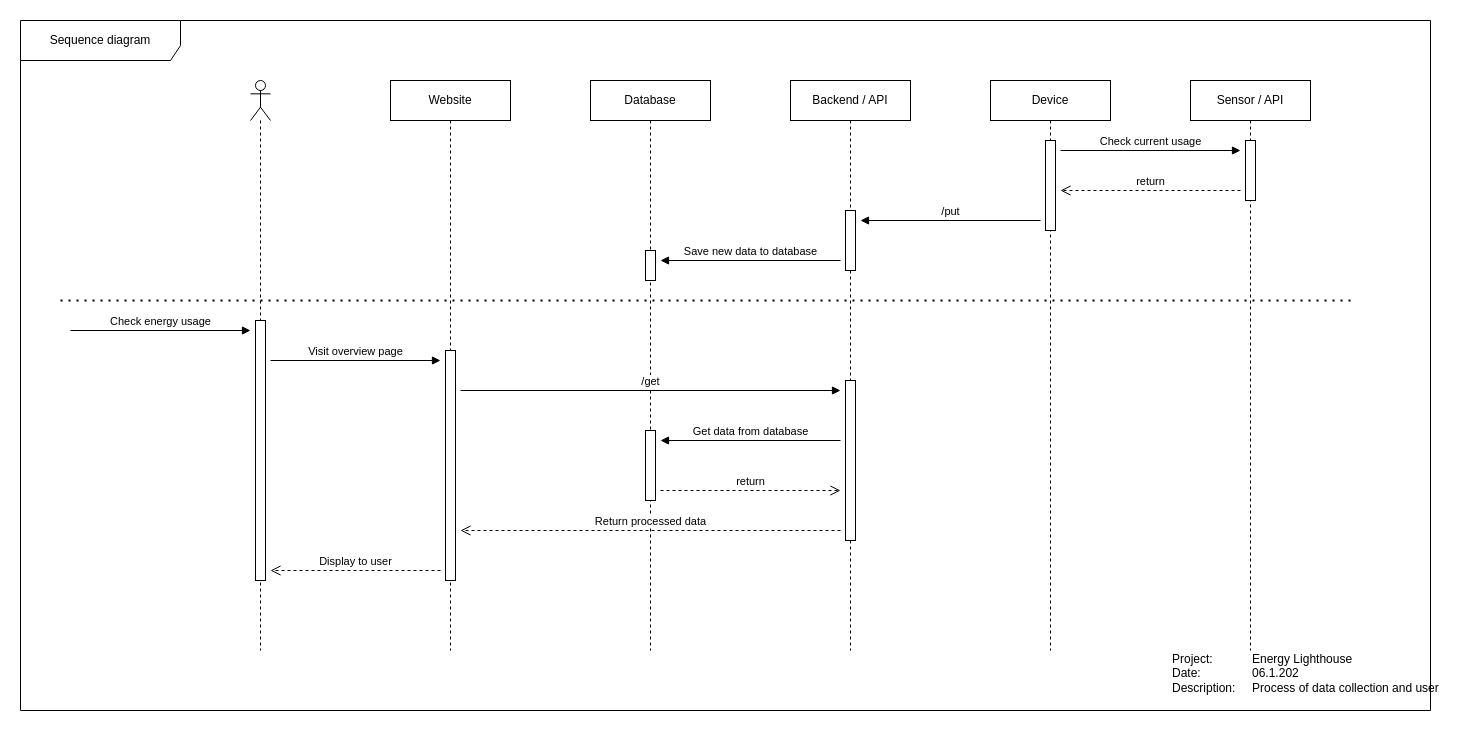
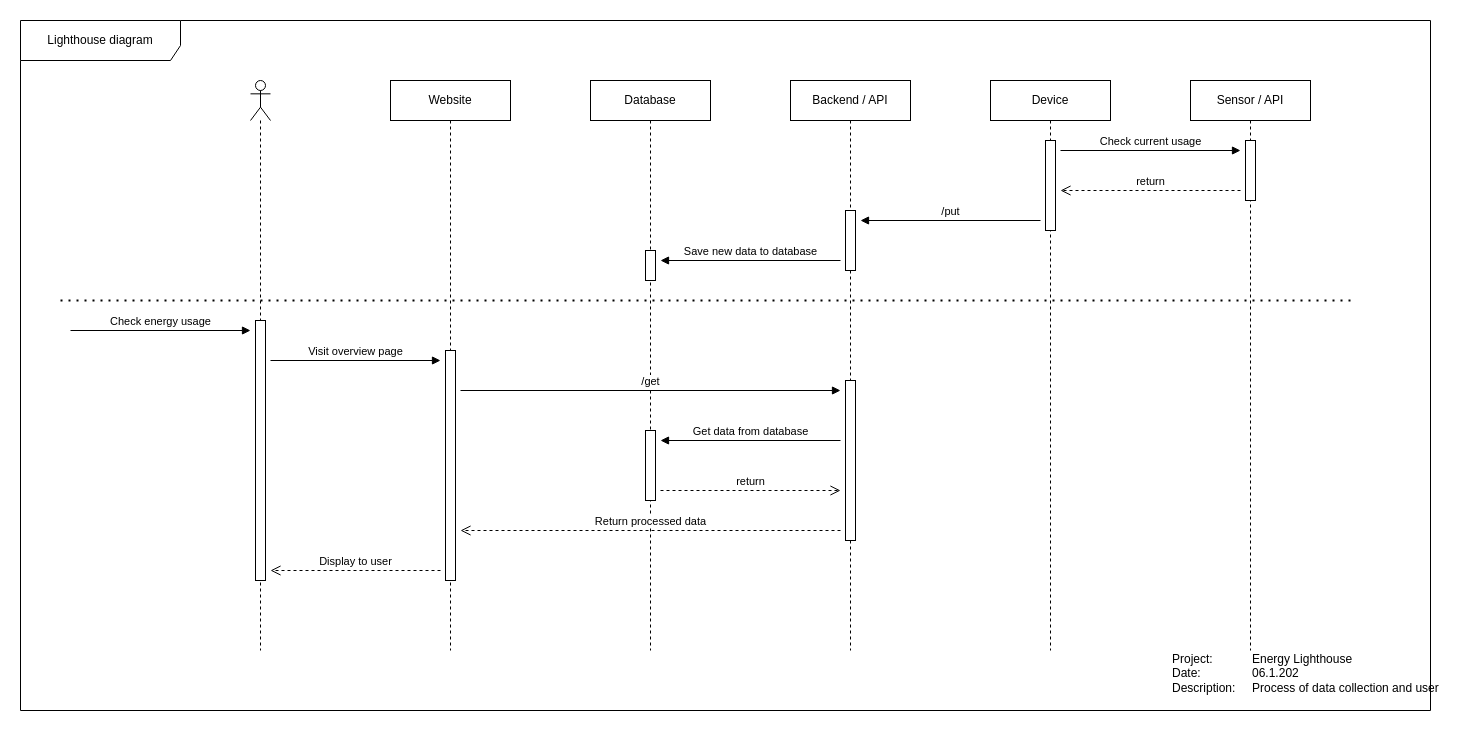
  <mxCell id="0" />
  <mxCell id="1" parent="0" />
  <mxCell id="2" value="Database" style="shape=umlLifeline;perimeter=lifelinePerimeter;whiteSpace=wrap;html=1;container=1;collapsible=0;recursiveResize=0;outlineConnect=0;" vertex="1" parent="1"><mxGeometry x="590" y="80" width="120" height="570" as="geometry" /></mxCell>
  <mxCell id="3" value="" style="html=1;points=[];perimeter=orthogonalPerimeter;" vertex="1" parent="2"><mxGeometry x="55" y="170" width="10" height="30" as="geometry" /></mxCell>
  <mxCell id="4" value="/get" style="html=1;verticalAlign=bottom;endArrow=block;rounded=0;" edge="1" parent="2"><mxGeometry width="80" relative="1" as="geometry"><mxPoint x="-130" y="310" as="sourcePoint" /><mxPoint x="250" y="310" as="targetPoint" /></mxGeometry></mxCell>
  <mxCell id="5" value="&lt;div&gt;Website&lt;/div&gt;" style="shape=umlLifeline;perimeter=lifelinePerimeter;whiteSpace=wrap;html=1;container=1;collapsible=0;recursiveResize=0;outlineConnect=0;" vertex="1" parent="1"><mxGeometry x="390" y="80" width="120" height="570" as="geometry" /></mxCell>
  <mxCell id="6" value="" style="html=1;points=[];perimeter=orthogonalPerimeter;" vertex="1" parent="5"><mxGeometry x="55" y="270" width="10" height="230" as="geometry" /></mxCell>
  <mxCell id="7" value="Device" style="shape=umlLifeline;perimeter=lifelinePerimeter;whiteSpace=wrap;html=1;container=1;collapsible=0;recursiveResize=0;outlineConnect=0;" vertex="1" parent="1"><mxGeometry x="990" y="80" width="120" height="570" as="geometry" /></mxCell>
  <mxCell id="8" value="Check current usage" style="html=1;verticalAlign=bottom;endArrow=block;rounded=0;" edge="1" parent="7"><mxGeometry width="80" relative="1" as="geometry"><mxPoint x="70" y="70" as="sourcePoint" /><mxPoint x="250" y="70" as="targetPoint" /></mxGeometry></mxCell>
  <mxCell id="9" value="" style="html=1;points=[];perimeter=orthogonalPerimeter;" vertex="1" parent="7"><mxGeometry x="55" y="60" width="10" height="90" as="geometry" /></mxCell>
  <mxCell id="10" value="&lt;div&gt;/put&lt;/div&gt;" style="html=1;verticalAlign=bottom;endArrow=block;rounded=0;" edge="1" parent="7"><mxGeometry width="80" relative="1" as="geometry"><mxPoint x="50" y="140" as="sourcePoint" /><mxPoint x="-130" y="140" as="targetPoint" /></mxGeometry></mxCell>
  <mxCell id="11" value="Backend / API" style="shape=umlLifeline;perimeter=lifelinePerimeter;whiteSpace=wrap;html=1;container=1;collapsible=0;recursiveResize=0;outlineConnect=0;" vertex="1" parent="1"><mxGeometry x="790" y="80" width="120" height="570" as="geometry" /></mxCell>
  <mxCell id="12" value="" style="html=1;points=[];perimeter=orthogonalPerimeter;" vertex="1" parent="11"><mxGeometry x="55" y="130" width="10" height="60" as="geometry" /></mxCell>
  <mxCell id="13" value="Save new data to database" style="html=1;verticalAlign=bottom;endArrow=block;rounded=0;" edge="1" parent="11"><mxGeometry width="80" relative="1" as="geometry"><mxPoint x="50" y="180" as="sourcePoint" /><mxPoint x="-130" y="180" as="targetPoint" /></mxGeometry></mxCell>
  <mxCell id="14" value="" style="html=1;points=[];perimeter=orthogonalPerimeter;" vertex="1" parent="11"><mxGeometry x="55" y="300" width="10" height="160" as="geometry" /></mxCell>
  <mxCell id="15" value="" style="html=1;points=[];perimeter=orthogonalPerimeter;" vertex="1" parent="11"><mxGeometry x="-145" y="350" width="10" height="70" as="geometry" /></mxCell>
  <mxCell id="16" value="return" style="html=1;verticalAlign=bottom;endArrow=open;dashed=1;endSize=8;rounded=0;" edge="1" parent="11"><mxGeometry relative="1" as="geometry"><mxPoint x="-130" y="410" as="sourcePoint" /><mxPoint x="50" y="410" as="targetPoint" /></mxGeometry></mxCell>
  <mxCell id="17" value="Get data from database" style="html=1;verticalAlign=bottom;endArrow=block;rounded=0;" edge="1" parent="11"><mxGeometry width="80" relative="1" as="geometry"><mxPoint x="50" y="360" as="sourcePoint" /><mxPoint x="-130" y="360" as="targetPoint" /></mxGeometry></mxCell>
  <mxCell id="18" value="Sensor / API" style="shape=umlLifeline;perimeter=lifelinePerimeter;whiteSpace=wrap;html=1;container=1;collapsible=0;recursiveResize=0;outlineConnect=0;" vertex="1" parent="1"><mxGeometry x="1190" y="80" width="120" height="570" as="geometry" /></mxCell>
  <mxCell id="19" value="" style="html=1;points=[];perimeter=orthogonalPerimeter;" vertex="1" parent="18"><mxGeometry x="55" y="60" width="10" height="60" as="geometry" /></mxCell>
  <mxCell id="20" value="" style="endArrow=none;dashed=1;html=1;dashPattern=1 3;strokeWidth=2;rounded=0;" edge="1" parent="18"><mxGeometry width="50" height="50" relative="1" as="geometry"><mxPoint x="-1130" y="220" as="sourcePoint" /><mxPoint x="160" y="220" as="targetPoint" /></mxGeometry></mxCell>
  <mxCell id="21" value="return" style="html=1;verticalAlign=bottom;endArrow=open;dashed=1;endSize=8;rounded=0;" edge="1" parent="1"><mxGeometry relative="1" as="geometry"><mxPoint x="1240" y="190" as="sourcePoint" /><mxPoint x="1060" y="190" as="targetPoint" /></mxGeometry></mxCell>
  <mxCell id="22" value="Visit overview page" style="html=1;verticalAlign=bottom;endArrow=block;rounded=0;" edge="1" parent="1"><mxGeometry width="80" relative="1" as="geometry"><mxPoint x="270" y="360" as="sourcePoint" /><mxPoint x="440" y="360" as="targetPoint" /></mxGeometry></mxCell>
  <mxCell id="23" value="Return processed data" style="html=1;verticalAlign=bottom;endArrow=open;dashed=1;endSize=8;rounded=0;" edge="1" parent="1"><mxGeometry relative="1" as="geometry"><mxPoint x="840" y="530" as="sourcePoint" /><mxPoint x="460" y="530" as="targetPoint" /></mxGeometry></mxCell>
  <mxCell id="24" value="Display to user" style="html=1;verticalAlign=bottom;endArrow=open;dashed=1;endSize=8;rounded=0;" edge="1" parent="1"><mxGeometry relative="1" as="geometry"><mxPoint x="440" y="570" as="sourcePoint" /><mxPoint x="270" y="570" as="targetPoint" /></mxGeometry></mxCell>
  <mxCell id="25" value="" style="group" vertex="1" connectable="0" parent="1"><mxGeometry x="70" y="80" width="200" height="570" as="geometry" /></mxCell>
  <mxCell id="26" value="" style="shape=umlLifeline;participant=umlActor;perimeter=lifelinePerimeter;whiteSpace=wrap;html=1;container=1;collapsible=0;recursiveResize=0;verticalAlign=top;spacingTop=36;outlineConnect=0;" vertex="1" parent="25"><mxGeometry x="180" width="20" height="570" as="geometry" /></mxCell>
  <mxCell id="27" value="" style="html=1;points=[];perimeter=orthogonalPerimeter;" vertex="1" parent="25"><mxGeometry x="185" y="240" width="10" height="260" as="geometry" /></mxCell>
  <mxCell id="28" value="Check energy usage" style="html=1;verticalAlign=bottom;endArrow=block;rounded=0;" edge="1" parent="25"><mxGeometry width="80" relative="1" as="geometry"><mxPoint y="250" as="sourcePoint" /><mxPoint x="180" y="250" as="targetPoint" /></mxGeometry></mxCell>
- <mxCell id="29" value="Sequence diagram" style="shape=umlFrame;whiteSpace=wrap;html=1;width=160;height=40;" vertex="1" parent="1"><mxGeometry x="20" y="20" width="1410" height="690" as="geometry" /></mxCell>
+ <mxCell id="29" value="Lighthouse diagram" style="shape=umlFrame;whiteSpace=wrap;html=1;width=160;height=40;" vertex="1" parent="1"><mxGeometry x="20" y="20" width="1410" height="690" as="geometry" /></mxCell>
  <mxCell id="30" value="&lt;div align=&quot;left&quot;&gt;Project:&lt;span style=&quot;white-space: pre;&quot;&gt;&#09;&lt;/span&gt;&lt;span style=&quot;white-space: pre;&quot;&gt;&#09;&lt;/span&gt;Energy Lighthouse&lt;/div&gt;&lt;div align=&quot;left&quot;&gt;Date:&amp;nbsp;&amp;nbsp;&amp;nbsp;&amp;nbsp;&amp;nbsp;&amp;nbsp;&amp;nbsp;&amp;nbsp;&amp;nbsp; &lt;span style=&quot;white-space: pre;&quot;&gt;&#09;&lt;/span&gt;06.1.202&lt;/div&gt;&lt;div align=&quot;left&quot;&gt;Description:&lt;span style=&quot;white-space: pre;&quot;&gt;&#09;&lt;/span&gt;Process of data collection and user&lt;/div&gt;&lt;div align=&quot;left&quot;&gt;&lt;span style=&quot;white-space: pre;&quot;&gt;&#09;&lt;/span&gt;&lt;span style=&quot;white-space: pre;&quot;&gt;&#09;&lt;/span&gt;&lt;span style=&quot;white-space: pre;&quot;&gt;&#09;&lt;/span&gt;&lt;br&gt;&lt;/div&gt;" style="text;html=1;align=left;verticalAlign=middle;resizable=0;points=[];autosize=1;strokeColor=none;fillColor=none;" vertex="1" parent="1"><mxGeometry x="1170" y="645" width="290" height="70" as="geometry" /></mxCell>
